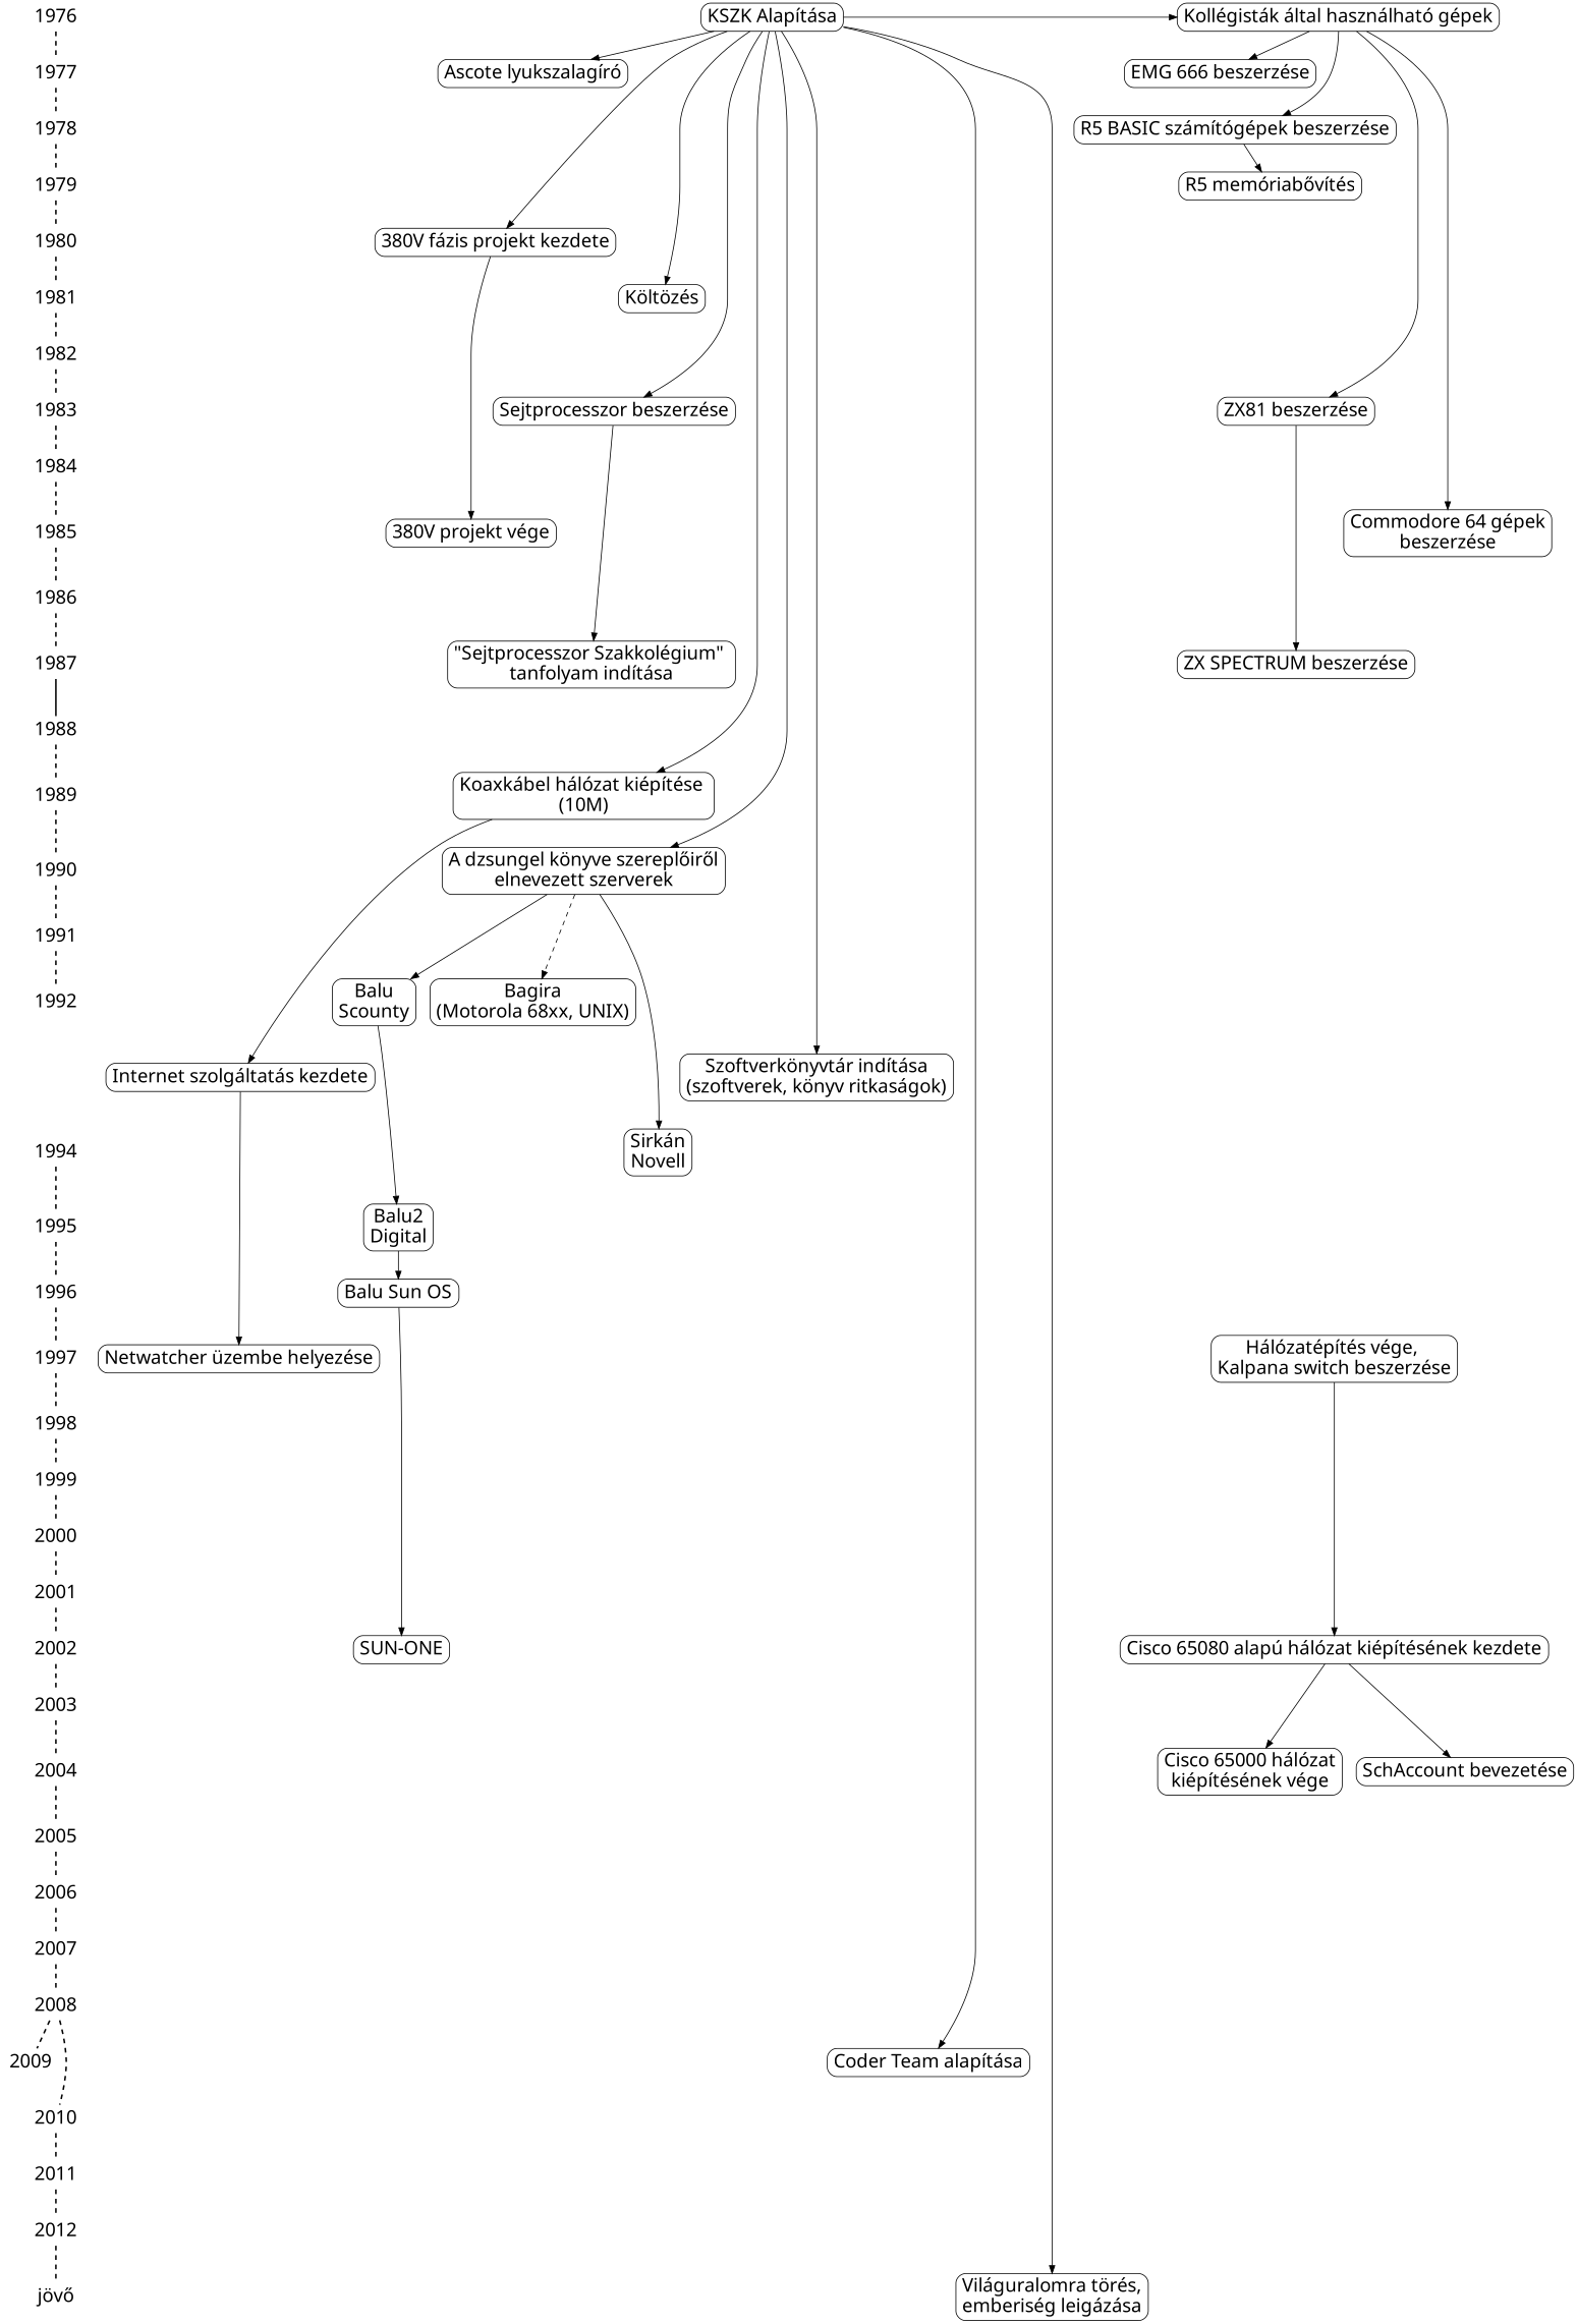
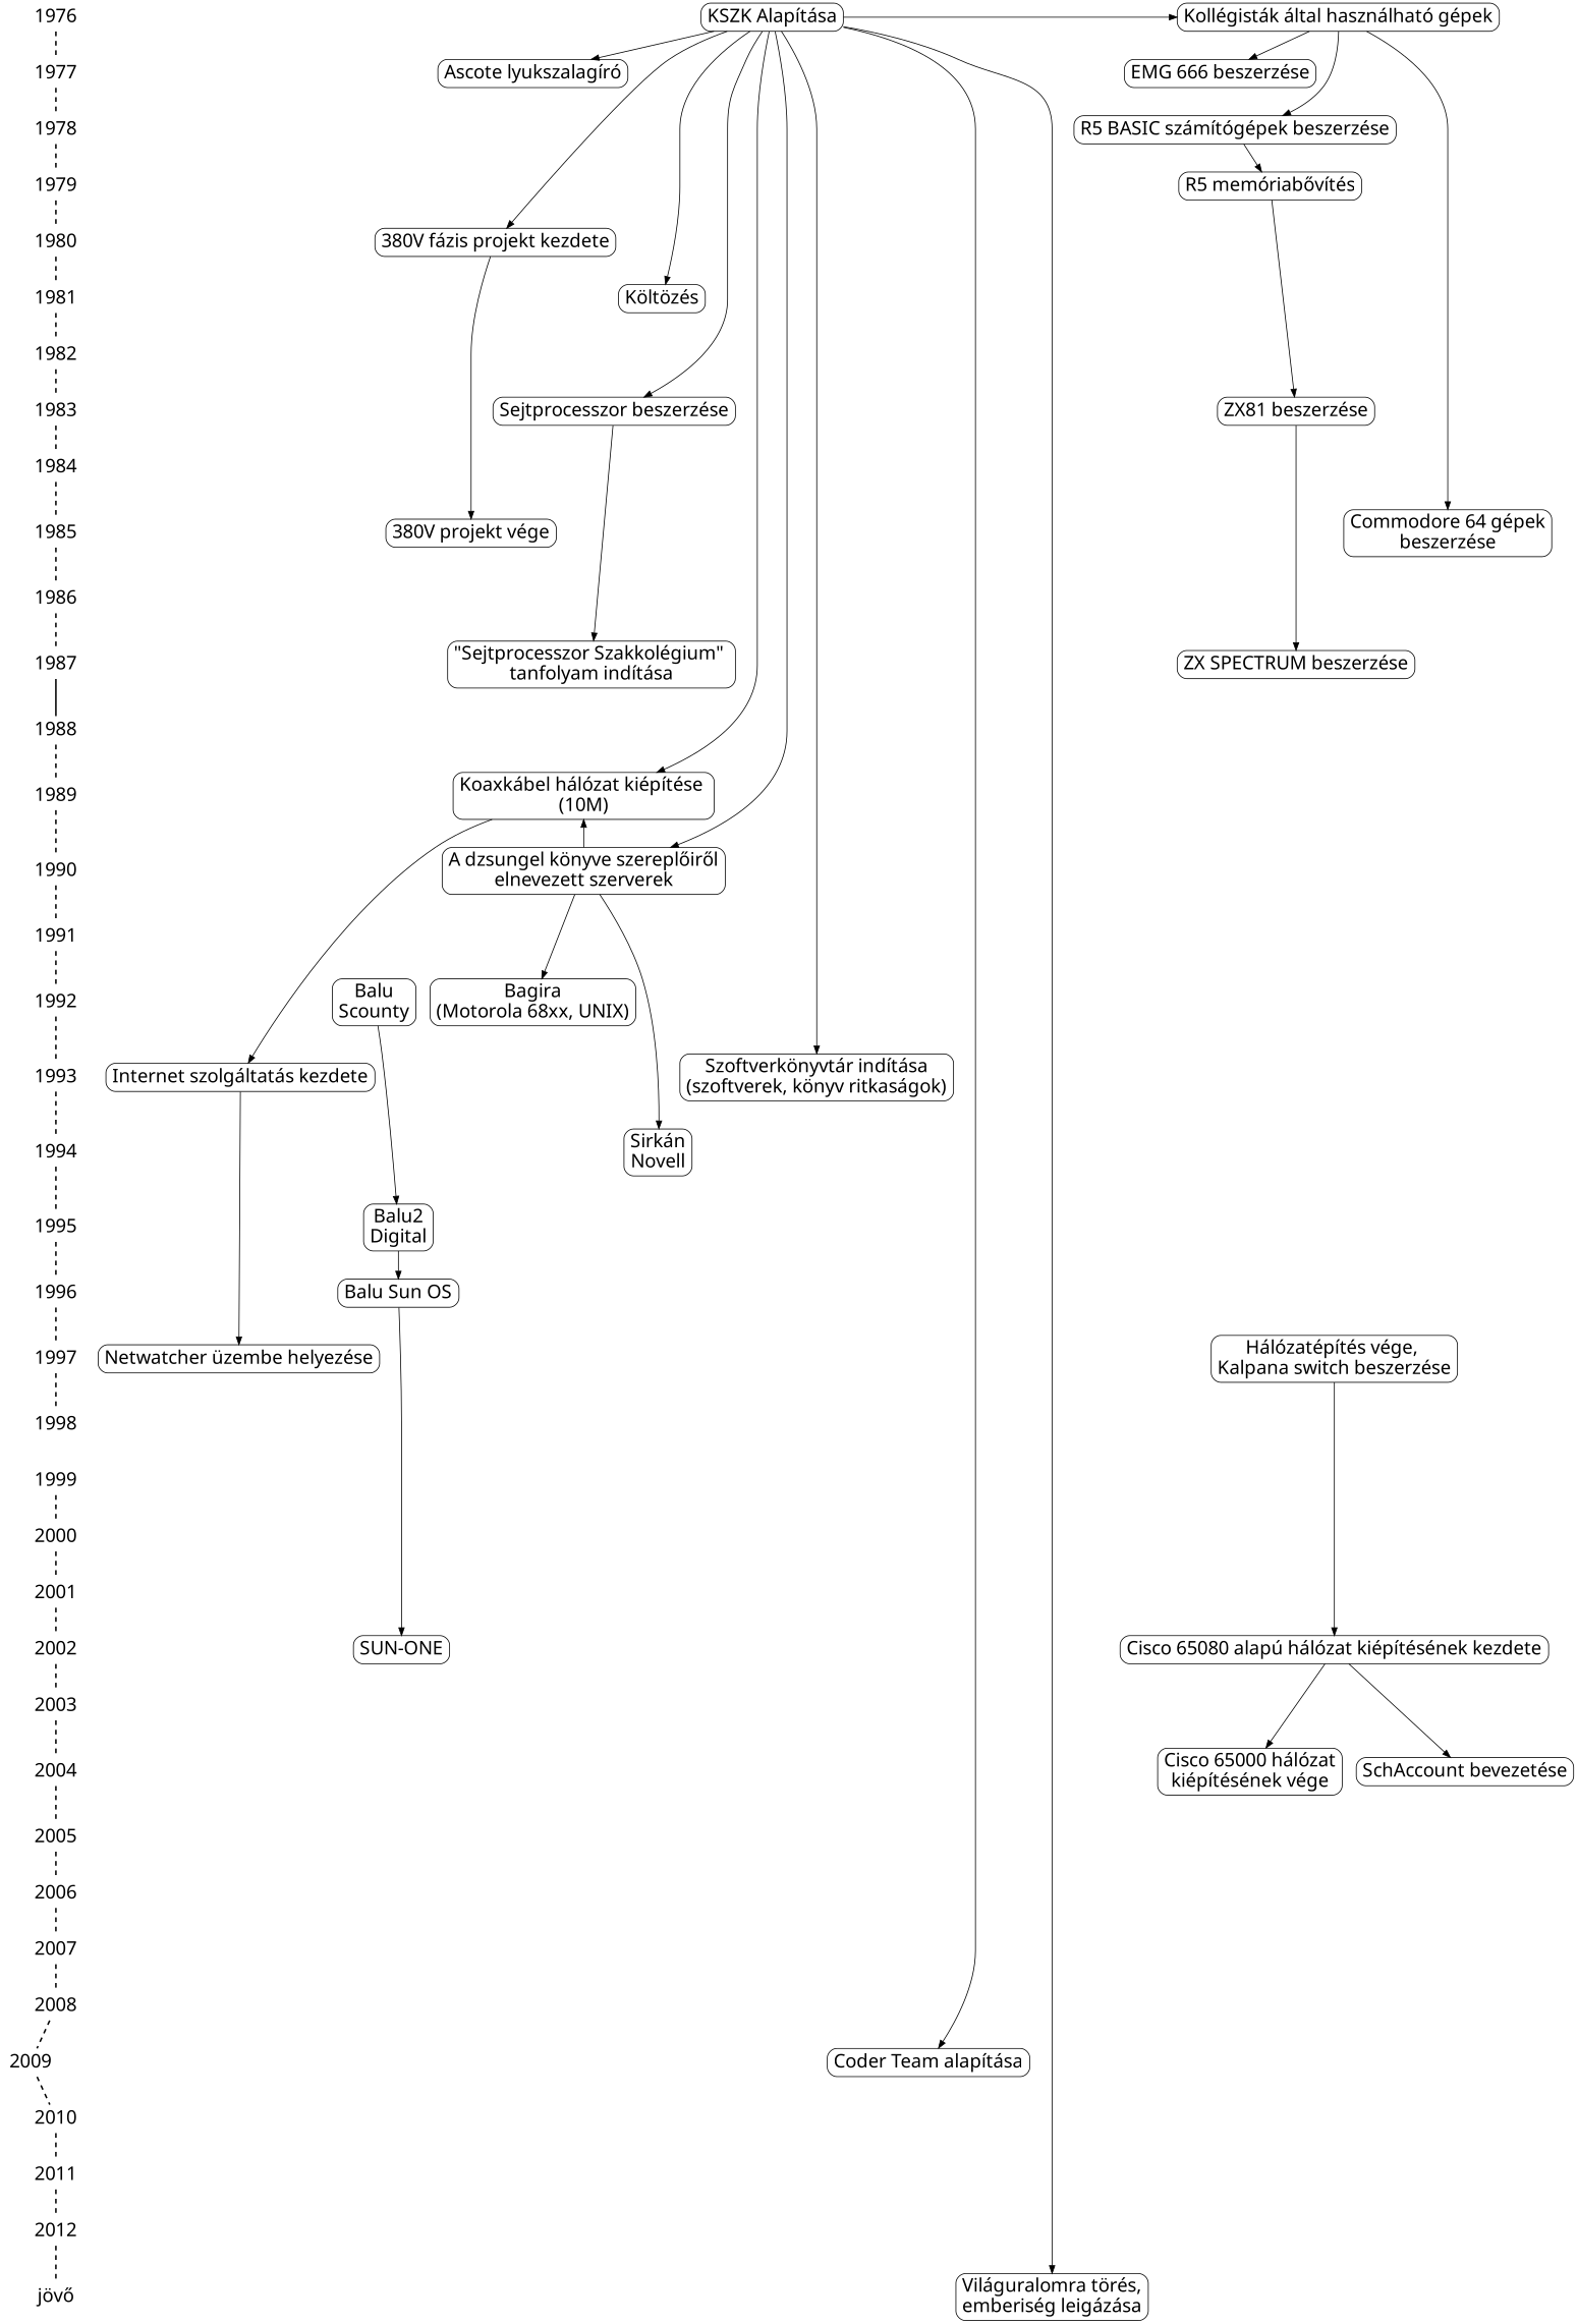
  digraph {
    node [fontname="CMU Typewriter Text" fontsize=24 shape=plaintext]
    edge [arrowhead=none penwidth=2 style=dashed]
    1976
    n2 [label="KSZK Alapítása" shape=box style=rounded]
    n3 [label="Kollégisták által használható gépek" shape=box style=rounded]
    1977
    n5 [label="Ascote lyukszalagíró" shape=box style=rounded]
    n6 [label="EMG 666 beszerzése" shape=box style=rounded]
    1978
    n8 [label="R5 BASIC számítógépek beszerzése" shape=box style=rounded]
    1979
    n10 [label="R5 memóriabővítés" shape=box style=rounded]
    1980
    n12 [label="380V fázis projekt kezdete" shape=box style=rounded]
    1981
    n14 [label="Költözés" shape=box style=rounded]
    1982
    1983
    n17 [label="Sejtprocesszor beszerzése" shape=box style=rounded]
    n18 [label="ZX81 beszerzése" shape=box style=rounded]
    1984
    1985
    n21 [label="Commodore 64 gépek\nbeszerzése" shape=box style=rounded]
    n22 [label="380V projekt vége" shape=box style=rounded]
    1986
    1987
    n25 [label="\"Sejtprocesszor Szakkolégium\" \ntanfolyam indítása" shape=box style=rounded]
    n26 [label="ZX SPECTRUM beszerzése" shape=box style=rounded]
    1988
    1989
    n29 [label="Koaxkábel hálózat kiépítése \n(10M)" shape=box style=rounded]
    1990
    n31 [label="A dzsungel könyve szereplőiről\nelnevezett szerverek" shape=box style=rounded]
    1991
    1992
    n34 [label="Balu\nScounty" shape=box style=rounded]
    n35 [label="Bagira\n(Motorola 68xx, UNIX)" shape=box style=rounded]
+   1993
    n37 [label="Internet szolgáltatás kezdete" shape=box style=rounded]
    n38 [label="Szoftverkönyvtár indítása\n(szoftverek, könyv ritkaságok)" shape=box style=rounded]
    1994
    n40 [label="Sirkán\nNovell" shape=box style=rounded]
    1995
    n42 [label="Balu2\nDigital" shape=box style=rounded]
    1996
    n44 [label="Balu Sun OS" shape=box style=rounded]
    1997
    n46 [label="Hálózatépítés vége, \nKalpana switch beszerzése" shape=box style=rounded]
    n47 [label="Netwatcher üzembe helyezése" shape=box style=rounded]
    1998
    1999
    2000
    2001
    2002
    n53 [label="SUN-ONE" shape=box style=rounded]
    n54 [label="Cisco 65080 alapú hálózat kiépítésének kezdete" shape=box style=rounded]
    2003
    2004
    n57 [label="Cisco 65000 hálózat\nkiépítésének vége" shape=box style=rounded]
    n58 [label="SchAccount bevezetése" shape=box style=rounded]
    2007
    2005
    2006
    2008
    2009
    n64 [label="Coder Team alapítása" shape=box style=rounded]
    2010
    2011
    2012
    "jövő"
    n69 [label="Világuralomra törés,\nemberiség leigázása" shape=box style=rounded]
    subgraph sub_1 {
      rank=same
      1976
      n2
      n3
    }
    subgraph sub_2 {
      rank=same
      1977
      n5
      n6
    }
    subgraph sub_3 {
      rank=same
      1978
      n8
    }
    subgraph sub_4 {
      rank=same
      1979
      n10
    }
    subgraph sub_5 {
      rank=same
      1980
      n12
    }
    subgraph sub_6 {
      rank=same
      1981
      n14
    }
    subgraph sub_7 {
      rank=same
      1982
    }
    subgraph sub_8 {
      rank=same
      1983
      n17
      n18
    }
    subgraph sub_9 {
      rank=same
      1984
    }
    subgraph sub_10 {
      rank=same
      1985
      n21
      n22
    }
    subgraph sub_11 {
      rank=same
      1986
    }
    subgraph sub_12 {
      rank=same
      1987
      n25
      n26
    }
    subgraph sub_13 {
      rank=same
      1988
    }
    subgraph sub_14 {
      rank=same
      1989
      n29
    }
    subgraph sub_15 {
      rank=same
      1990
      n31
    }
    subgraph sub_16 {
      rank=same
      1991
    }
    subgraph sub_17 {
      rank=same
      1992
      n34
      n35
    }
    subgraph sub_18 {
      rank=same
+     1993
      n37
      n38
    }
    subgraph sub_19 {
      rank=same
      1994
      n40
    }
    subgraph sub_20 {
      rank=same
      1995
      n42
    }
    subgraph sub_21 {
      rank=same
      1996
      n44
    }
    subgraph sub_22 {
      rank=same
      1997
      n46
      n47
    }
    subgraph sub_23 {
      rank=same
      1998
    }
    subgraph sub_24 {
      rank=same
      1999
    }
    subgraph sub_25 {
      rank=same
      2000
    }
    subgraph sub_26 {
      rank=same
      2001
    }
    subgraph sub_27 {
      rank=same
      2002
      n53
      n54
    }
    subgraph sub_28 {
      rank=same
      2003
    }
    subgraph sub_29 {
      rank=same
      2004
      n57
      n58
    }
    subgraph sub_30 {
      rank=same
      2007
    }
    subgraph sub_31 {
      rank=same
      2005
    }
    subgraph sub_32 {
      rank=same
      2006
    }
    subgraph sub_33 {
      rank=same
      2008
    }
    subgraph sub_34 {
      rank=same
      2009
      n64
    }
    subgraph sub_35 {
      rank=same
      2010
    }
    subgraph sub_36 {
      rank=same
      2011
    }
    subgraph sub_37 {
      rank=same
      2012
    }
    subgraph sub_38 {
      rank=same
      "jövő"
      n69
    }
    1976 -> 1977
    n2 -> n3 [arrowhead=normal arrowsize=1 color="#000000" penwidth=1 style=solid]
    n2 -> n5 [arrowhead=normal arrowsize=1 color="#000000" penwidth=1 style=solid]
    n2 -> n12 [arrowhead=normal arrowsize=1 color="#000000" penwidth=1 style=solid]
    n2 -> n14 [arrowhead=normal arrowsize=1 color="#000000" penwidth=1 style=solid]
    n2 -> n17 [arrowhead=normal arrowsize=1 color="#000000" penwidth=1 style=solid]
    n2 -> n29 [arrowhead=normal arrowsize=1 color="#000000" penwidth=1 style=solid]
    n2 -> n31 [arrowhead=normal arrowsize=1 color="#000000" penwidth=1 style=solid]
    n2 -> n38 [arrowhead=normal arrowsize=1 color="#000000" penwidth=1 style=solid]
    n2 -> n64 [arrowhead=normal arrowsize=1 color="#000000" penwidth=1 style=solid]
    n2 -> n69 [arrowhead=normal arrowsize=1 color="#000000" penwidth=1 style=solid]
    n3 -> n6 [arrowhead=normal arrowsize=1 color="#000000" penwidth=1 style=solid]
    n3 -> n8 [arrowhead=normal arrowsize=1 color="#000000" penwidth=1 style=solid]
-   n3 -> n18 [arrowhead=normal arrowsize=1 color="#000000" penwidth=1 style=solid]
+   n10 -> n18 [arrowhead=normal arrowsize=1 color="#000000" penwidth=1 style=solid]
    n3 -> n21 [arrowhead=normal arrowsize=1 color="#000000" penwidth=1 style=solid]
    1977 -> 1978
    1978 -> 1979
    n8 -> n10 [arrowhead=normal arrowsize=1 color="#000000" penwidth=1 style=solid]
    1979 -> 1980
    1980 -> 1981
    n12 -> n22 [arrowhead=normal arrowsize=1 color="#000000" penwidth=1 style=solid]
    1981 -> 1982
    1982 -> 1983
    1983 -> 1984
    n17 -> n25 [arrowhead=normal arrowsize=1 color="#000000" penwidth=1 style=solid]
    n18 -> n26 [arrowhead=normal arrowsize=1 color="#000000" penwidth=1 style=solid]
    1984 -> 1985
    1985 -> 1986
    1986 -> 1987
    1987 -> 1988 [style=solid]
    1988 -> 1989
    1989 -> 1990
    n29 -> n37 [arrowhead=normal arrowsize=1 color="#000000" penwidth=1 style=solid]
    1990 -> 1991
-   n31 -> n34 [arrowhead=normal arrowsize=1 color="#000000" penwidth=1 style=solid]
-   n31 -> n35 [arrowhead=normal arrowsize=1 color="#000000" penwidth=1]
+   n31 -> n29 [arrowhead=normal arrowsize=1 color="#000000" penwidth=1 style=solid]
+   n31 -> n35 [arrowhead=normal arrowsize=1 color="#000000" penwidth=1 style=solid]
    n31 -> n40 [arrowhead=normal arrowsize=1 color="#000000" penwidth=1 style=solid]
    1991 -> 1992
+   1992 -> 1993
    n34 -> n42 [arrowhead=normal arrowsize=1 color="#000000" penwidth=1 style=solid]
+   1993 -> 1994
    n37 -> n47 [arrowhead=normal arrowsize=1 color="#000000" penwidth=1 style=solid]
    1994 -> 1995
    1995 -> 1996
    n42 -> n44 [arrowhead=normal arrowsize=1 color="#000000" penwidth=1 style=solid]
    1996 -> 1997
    n44 -> n53 [arrowhead=normal arrowsize=1 color="#000000" penwidth=1 style=solid]
    1997 -> 1998
    n46 -> n54 [arrowhead=normal arrowsize=1 color="#000000" penwidth=1 style=solid]
-   1998 -> 1999
    1999 -> 2000
    2000 -> 2001
    2001 -> 2002
    2002 -> 2003
    n54 -> n57 [arrowhead=normal arrowsize=1 color="#000000" penwidth=1 style=solid]
    n54 -> n58 [arrowhead=normal arrowsize=1 color="#000000" penwidth=1 style=solid]
    2003 -> 2004
    2004 -> 2005
    2007 -> 2008
    2005 -> 2006
    2006 -> 2007
    2008 -> 2009
-   2008 -> 2010
+   2009 -> 2010
    2010 -> 2011
    2011 -> 2012
    2012 -> "jövő"
  }
